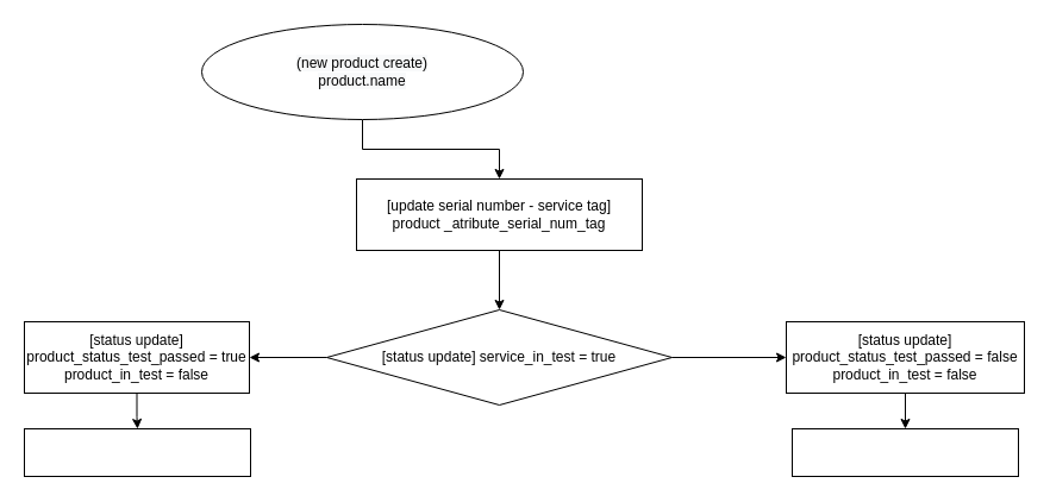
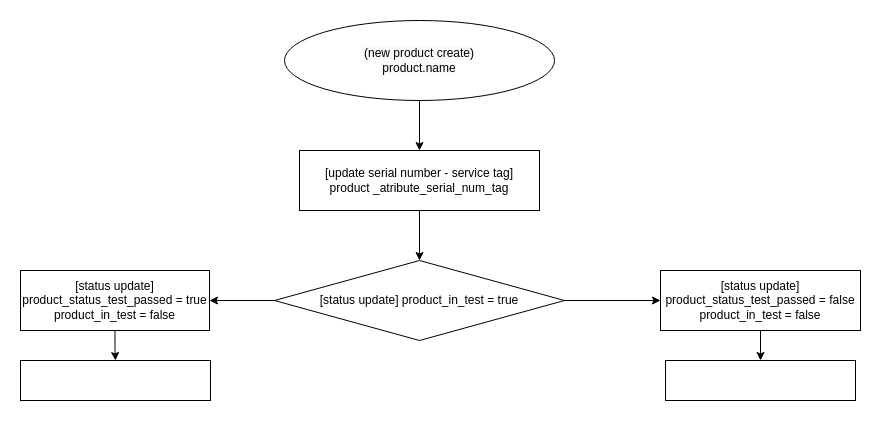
  <mxCell id="0" />
  <mxCell id="1" parent="0" />
  <mxCell id="2" value="" style="edgeStyle=orthogonalEdgeStyle;rounded=0;orthogonalLoop=1;jettySize=auto;html=1;" parent="1" source="3" target="6" edge="1"><mxGeometry relative="1" as="geometry" /></mxCell>
  <mxCell id="3" value="[update serial number - service tag]&lt;br&gt;product _atribute_serial_num_tag" style="rounded=0;whiteSpace=wrap;html=1;" parent="1" vertex="1"><mxGeometry x="299" y="150" width="240" height="60" as="geometry" /></mxCell>
  <mxCell id="4" value="" style="edgeStyle=orthogonalEdgeStyle;rounded=0;orthogonalLoop=1;jettySize=auto;html=1;" parent="1" source="6" target="8" edge="1"><mxGeometry relative="1" as="geometry" /></mxCell>
  <mxCell id="5" value="" style="edgeStyle=orthogonalEdgeStyle;rounded=0;orthogonalLoop=1;jettySize=auto;html=1;" parent="1" source="6" target="13" edge="1"><mxGeometry relative="1" as="geometry" /></mxCell>
- <mxCell id="6" value="[status update] service_in_test = true" style="rhombus;whiteSpace=wrap;html=1;" parent="1" vertex="1"><mxGeometry x="274" y="260" width="290" height="80" as="geometry" /></mxCell>
+ <mxCell id="6" value="[status update] product_in_test = true" style="rhombus;whiteSpace=wrap;html=1;" parent="1" vertex="1"><mxGeometry x="274" y="260" width="290" height="80" as="geometry" /></mxCell>
  <mxCell id="7" value="" style="edgeStyle=orthogonalEdgeStyle;rounded=0;orthogonalLoop=1;jettySize=auto;html=1;" parent="1" source="8" target="9" edge="1"><mxGeometry relative="1" as="geometry" /></mxCell>
  <mxCell id="8" value="[status update] product_status_test_passed = true&lt;br&gt;product_in_test = false" style="rounded=0;whiteSpace=wrap;html=1;" parent="1" vertex="1"><mxGeometry x="20" y="270" width="189" height="60" as="geometry" /></mxCell>
  <mxCell id="9" value="" style="rounded=0;whiteSpace=wrap;html=1;" parent="1" vertex="1"><mxGeometry x="20" y="360" width="190" height="40" as="geometry" /></mxCell>
  <mxCell id="10" value="" style="edgeStyle=orthogonalEdgeStyle;rounded=0;orthogonalLoop=1;jettySize=auto;html=1;" parent="1" source="11" target="3" edge="1"><mxGeometry relative="1" as="geometry" /></mxCell>
- <mxCell id="11" value="&lt;span style=&quot;color: rgb(0, 0, 0); font-family: Helvetica; font-size: 12px; font-style: normal; font-variant-ligatures: normal; font-variant-caps: normal; font-weight: 400; letter-spacing: normal; orphans: 2; text-align: center; text-indent: 0px; text-transform: none; widows: 2; word-spacing: 0px; -webkit-text-stroke-width: 0px; background-color: rgb(248, 249, 250); text-decoration-thickness: initial; text-decoration-style: initial; text-decoration-color: initial; float: none; display: inline !important;&quot;&gt;(new product create)&lt;/span&gt;&lt;br style=&quot;color: rgb(0, 0, 0); font-family: Helvetica; font-size: 12px; font-style: normal; font-variant-ligatures: normal; font-variant-caps: normal; font-weight: 400; letter-spacing: normal; orphans: 2; text-align: center; text-indent: 0px; text-transform: none; widows: 2; word-spacing: 0px; -webkit-text-stroke-width: 0px; background-color: rgb(248, 249, 250); text-decoration-thickness: initial; text-decoration-style: initial; text-decoration-color: initial;&quot;&gt;&lt;span style=&quot;color: rgb(0, 0, 0); font-family: Helvetica; font-size: 12px; font-style: normal; font-variant-ligatures: normal; font-variant-caps: normal; font-weight: 400; letter-spacing: normal; orphans: 2; text-align: center; text-indent: 0px; text-transform: none; widows: 2; word-spacing: 0px; -webkit-text-stroke-width: 0px; background-color: rgb(248, 249, 250); text-decoration-thickness: initial; text-decoration-style: initial; text-decoration-color: initial; float: none; display: inline !important;&quot;&gt;product.name&lt;/span&gt;" style="ellipse;whiteSpace=wrap;html=1;rounded=0;" parent="1" vertex="1"><mxGeometry x="169" y="20" width="270" height="80" as="geometry" /></mxCell>
+ <mxCell id="11" value="&lt;span style=&quot;color: rgb(0, 0, 0); font-family: Helvetica; font-size: 12px; font-style: normal; font-variant-ligatures: normal; font-variant-caps: normal; font-weight: 400; letter-spacing: normal; orphans: 2; text-align: center; text-indent: 0px; text-transform: none; widows: 2; word-spacing: 0px; -webkit-text-stroke-width: 0px; background-color: rgb(248, 249, 250); text-decoration-thickness: initial; text-decoration-style: initial; text-decoration-color: initial; float: none; display: inline !important;&quot;&gt;(new product create)&lt;/span&gt;&lt;br style=&quot;color: rgb(0, 0, 0); font-family: Helvetica; font-size: 12px; font-style: normal; font-variant-ligatures: normal; font-variant-caps: normal; font-weight: 400; letter-spacing: normal; orphans: 2; text-align: center; text-indent: 0px; text-transform: none; widows: 2; word-spacing: 0px; -webkit-text-stroke-width: 0px; background-color: rgb(248, 249, 250); text-decoration-thickness: initial; text-decoration-style: initial; text-decoration-color: initial;&quot;&gt;&lt;span style=&quot;color: rgb(0, 0, 0); font-family: Helvetica; font-size: 12px; font-style: normal; font-variant-ligatures: normal; font-variant-caps: normal; font-weight: 400; letter-spacing: normal; orphans: 2; text-align: center; text-indent: 0px; text-transform: none; widows: 2; word-spacing: 0px; -webkit-text-stroke-width: 0px; background-color: rgb(248, 249, 250); text-decoration-thickness: initial; text-decoration-style: initial; text-decoration-color: initial; float: none; display: inline !important;&quot;&gt;product.name&lt;/span&gt;" style="ellipse;whiteSpace=wrap;html=1;rounded=0;" parent="1" vertex="1"><mxGeometry x="284" y="20" width="270" height="80" as="geometry" /></mxCell>
  <mxCell id="12" value="" style="edgeStyle=orthogonalEdgeStyle;rounded=0;orthogonalLoop=1;jettySize=auto;html=1;" parent="1" source="13" target="14" edge="1"><mxGeometry relative="1" as="geometry" /></mxCell>
  <mxCell id="13" value="[status update] product_status_test_passed = false&lt;br&gt;product_in_test = false" style="rounded=0;whiteSpace=wrap;html=1;" parent="1" vertex="1"><mxGeometry x="660" y="270" width="200" height="60" as="geometry" /></mxCell>
  <mxCell id="14" value="" style="rounded=0;whiteSpace=wrap;html=1;" parent="1" vertex="1"><mxGeometry x="665" y="360" width="190" height="40" as="geometry" /></mxCell>
